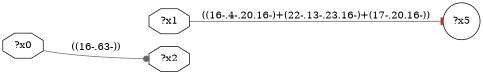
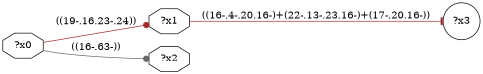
  digraph {
    rankdir=LR
    node [shape=octagon]
    edge [arrowhead=dot color=brown]
    n1 [label="?x0"]
    n2 [label="?x1"]
    n3 [label="?x2"]
-   n4 [label="?x5" shape=circle]
+   n4 [label="?x3" shape=circle]
+   n1 -> n2 [label="((19-.16.23-.24))"]
    n1 -> n3 [color=gray40 label="((16-.63-))"]
    n2 -> n4 [arrowhead=tee label="((16-.4-.20.16-)+(22-.13-.23.16-)+(17-.20.16-))"]
  }
